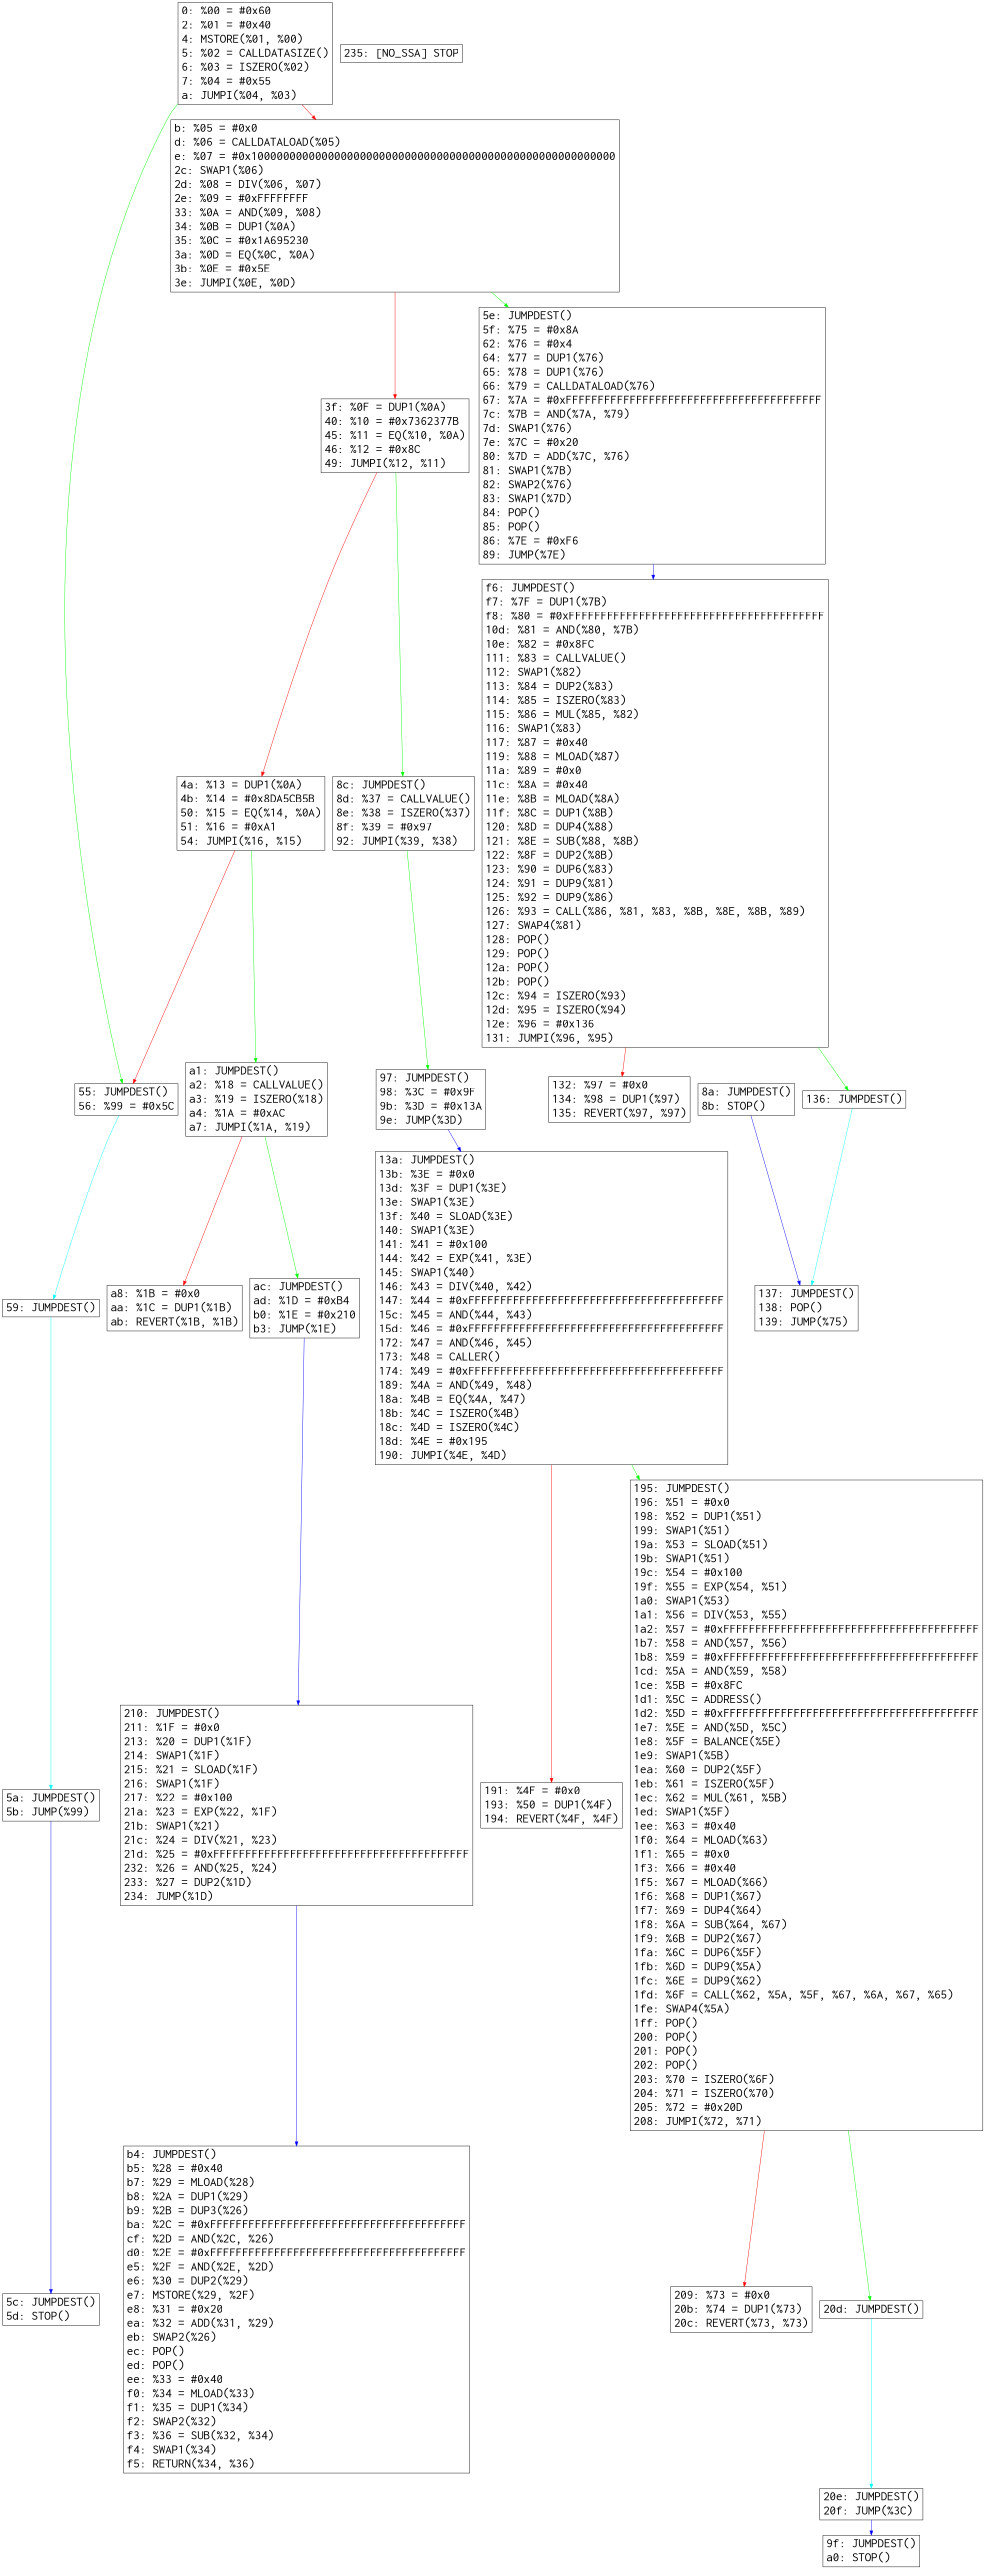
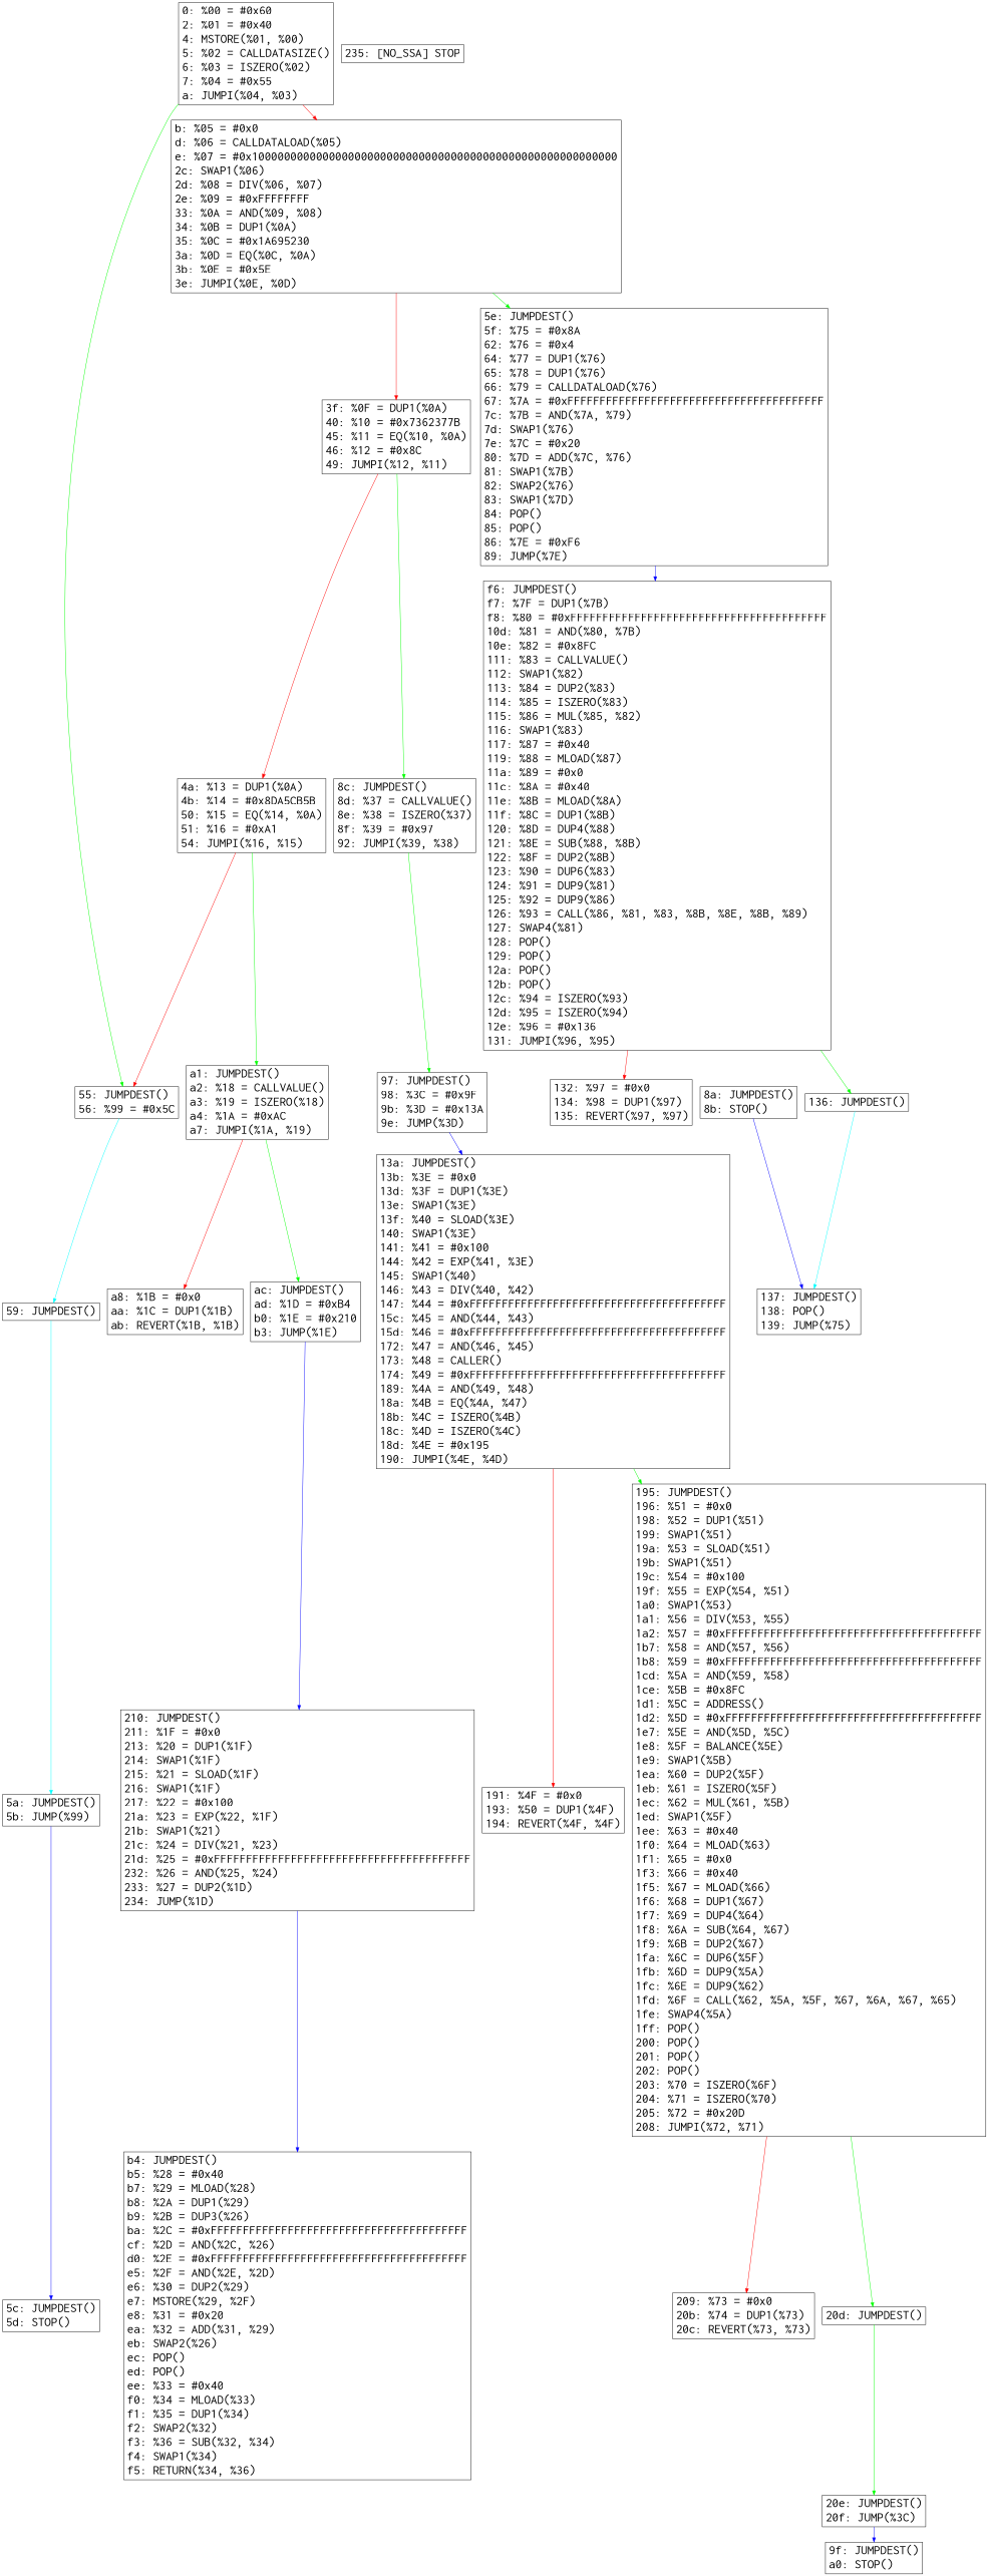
  digraph {
    node [fontname=Courier fontsize=30.0 rank=same shape=box]
    edge [color=green]
    n1 [label="0: %00 = #0x60\l2: %01 = #0x40\l4: MSTORE(%01, %00)\l5: %02 = CALLDATASIZE()\l6: %03 = ISZERO(%02)\l7: %04 = #0x55\la: JUMPI(%04, %03)\l"]
    n2 [label="b: %05 = #0x0\ld: %06 = CALLDATALOAD(%05)\le: %07 = #0x100000000000000000000000000000000000000000000000000000000\l2c: SWAP1(%06)\l2d: %08 = DIV(%06, %07)\l2e: %09 = #0xFFFFFFFF\l33: %0A = AND(%09, %08)\l34: %0B = DUP1(%0A)\l35: %0C = #0x1A695230\l3a: %0D = EQ(%0C, %0A)\l3b: %0E = #0x5E\l3e: JUMPI(%0E, %0D)\l"]
    n3 [label="3f: %0F = DUP1(%0A)\l40: %10 = #0x7362377B\l45: %11 = EQ(%10, %0A)\l46: %12 = #0x8C\l49: JUMPI(%12, %11)\l"]
    n4 [label="4a: %13 = DUP1(%0A)\l4b: %14 = #0x8DA5CB5B\l50: %15 = EQ(%14, %0A)\l51: %16 = #0xA1\l54: JUMPI(%16, %15)\l"]
    n5 [label="55: JUMPDEST()\l56: %99 = #0x5C\l"]
    n6 [label="59: JUMPDEST()\l"]
    n7 [label="5a: JUMPDEST()\l5b: JUMP(%99)\l"]
    n8 [label="5c: JUMPDEST()\l5d: STOP()\l"]
    n9 [label="5e: JUMPDEST()\l5f: %75 = #0x8A\l62: %76 = #0x4\l64: %77 = DUP1(%76)\l65: %78 = DUP1(%76)\l66: %79 = CALLDATALOAD(%76)\l67: %7A = #0xFFFFFFFFFFFFFFFFFFFFFFFFFFFFFFFFFFFFFFFF\l7c: %7B = AND(%7A, %79)\l7d: SWAP1(%76)\l7e: %7C = #0x20\l80: %7D = ADD(%7C, %76)\l81: SWAP1(%7B)\l82: SWAP2(%76)\l83: SWAP1(%7D)\l84: POP()\l85: POP()\l86: %7E = #0xF6\l89: JUMP(%7E)\l"]
    n10 [label="8a: JUMPDEST()\l8b: STOP()\l"]
    n11 [label="8c: JUMPDEST()\l8d: %37 = CALLVALUE()\l8e: %38 = ISZERO(%37)\l8f: %39 = #0x97\l92: JUMPI(%39, %38)\l"]
    n12 [label="97: JUMPDEST()\l98: %3C = #0x9F\l9b: %3D = #0x13A\l9e: JUMP(%3D)\l"]
    n13 [label="9f: JUMPDEST()\la0: STOP()\l"]
    n14 [label="a1: JUMPDEST()\la2: %18 = CALLVALUE()\la3: %19 = ISZERO(%18)\la4: %1A = #0xAC\la7: JUMPI(%1A, %19)\l"]
    n15 [label="a8: %1B = #0x0\laa: %1C = DUP1(%1B)\lab: REVERT(%1B, %1B)\l"]
    n16 [label="ac: JUMPDEST()\lad: %1D = #0xB4\lb0: %1E = #0x210\lb3: JUMP(%1E)\l"]
    n17 [label="b4: JUMPDEST()\lb5: %28 = #0x40\lb7: %29 = MLOAD(%28)\lb8: %2A = DUP1(%29)\lb9: %2B = DUP3(%26)\lba: %2C = #0xFFFFFFFFFFFFFFFFFFFFFFFFFFFFFFFFFFFFFFFF\lcf: %2D = AND(%2C, %26)\ld0: %2E = #0xFFFFFFFFFFFFFFFFFFFFFFFFFFFFFFFFFFFFFFFF\le5: %2F = AND(%2E, %2D)\le6: %30 = DUP2(%29)\le7: MSTORE(%29, %2F)\le8: %31 = #0x20\lea: %32 = ADD(%31, %29)\leb: SWAP2(%26)\lec: POP()\led: POP()\lee: %33 = #0x40\lf0: %34 = MLOAD(%33)\lf1: %35 = DUP1(%34)\lf2: SWAP2(%32)\lf3: %36 = SUB(%32, %34)\lf4: SWAP1(%34)\lf5: RETURN(%34, %36)\l"]
    n18 [label="f6: JUMPDEST()\lf7: %7F = DUP1(%7B)\lf8: %80 = #0xFFFFFFFFFFFFFFFFFFFFFFFFFFFFFFFFFFFFFFFF\l10d: %81 = AND(%80, %7B)\l10e: %82 = #0x8FC\l111: %83 = CALLVALUE()\l112: SWAP1(%82)\l113: %84 = DUP2(%83)\l114: %85 = ISZERO(%83)\l115: %86 = MUL(%85, %82)\l116: SWAP1(%83)\l117: %87 = #0x40\l119: %88 = MLOAD(%87)\l11a: %89 = #0x0\l11c: %8A = #0x40\l11e: %8B = MLOAD(%8A)\l11f: %8C = DUP1(%8B)\l120: %8D = DUP4(%88)\l121: %8E = SUB(%88, %8B)\l122: %8F = DUP2(%8B)\l123: %90 = DUP6(%83)\l124: %91 = DUP9(%81)\l125: %92 = DUP9(%86)\l126: %93 = CALL(%86, %81, %83, %8B, %8E, %8B, %89)\l127: SWAP4(%81)\l128: POP()\l129: POP()\l12a: POP()\l12b: POP()\l12c: %94 = ISZERO(%93)\l12d: %95 = ISZERO(%94)\l12e: %96 = #0x136\l131: JUMPI(%96, %95)\l"]
    n19 [label="132: %97 = #0x0\l134: %98 = DUP1(%97)\l135: REVERT(%97, %97)\l"]
    n20 [label="136: JUMPDEST()\l"]
    n21 [label="137: JUMPDEST()\l138: POP()\l139: JUMP(%75)\l"]
    n22 [label="13a: JUMPDEST()\l13b: %3E = #0x0\l13d: %3F = DUP1(%3E)\l13e: SWAP1(%3E)\l13f: %40 = SLOAD(%3E)\l140: SWAP1(%3E)\l141: %41 = #0x100\l144: %42 = EXP(%41, %3E)\l145: SWAP1(%40)\l146: %43 = DIV(%40, %42)\l147: %44 = #0xFFFFFFFFFFFFFFFFFFFFFFFFFFFFFFFFFFFFFFFF\l15c: %45 = AND(%44, %43)\l15d: %46 = #0xFFFFFFFFFFFFFFFFFFFFFFFFFFFFFFFFFFFFFFFF\l172: %47 = AND(%46, %45)\l173: %48 = CALLER()\l174: %49 = #0xFFFFFFFFFFFFFFFFFFFFFFFFFFFFFFFFFFFFFFFF\l189: %4A = AND(%49, %48)\l18a: %4B = EQ(%4A, %47)\l18b: %4C = ISZERO(%4B)\l18c: %4D = ISZERO(%4C)\l18d: %4E = #0x195\l190: JUMPI(%4E, %4D)\l"]
    n23 [label="191: %4F = #0x0\l193: %50 = DUP1(%4F)\l194: REVERT(%4F, %4F)\l"]
    n24 [label="195: JUMPDEST()\l196: %51 = #0x0\l198: %52 = DUP1(%51)\l199: SWAP1(%51)\l19a: %53 = SLOAD(%51)\l19b: SWAP1(%51)\l19c: %54 = #0x100\l19f: %55 = EXP(%54, %51)\l1a0: SWAP1(%53)\l1a1: %56 = DIV(%53, %55)\l1a2: %57 = #0xFFFFFFFFFFFFFFFFFFFFFFFFFFFFFFFFFFFFFFFF\l1b7: %58 = AND(%57, %56)\l1b8: %59 = #0xFFFFFFFFFFFFFFFFFFFFFFFFFFFFFFFFFFFFFFFF\l1cd: %5A = AND(%59, %58)\l1ce: %5B = #0x8FC\l1d1: %5C = ADDRESS()\l1d2: %5D = #0xFFFFFFFFFFFFFFFFFFFFFFFFFFFFFFFFFFFFFFFF\l1e7: %5E = AND(%5D, %5C)\l1e8: %5F = BALANCE(%5E)\l1e9: SWAP1(%5B)\l1ea: %60 = DUP2(%5F)\l1eb: %61 = ISZERO(%5F)\l1ec: %62 = MUL(%61, %5B)\l1ed: SWAP1(%5F)\l1ee: %63 = #0x40\l1f0: %64 = MLOAD(%63)\l1f1: %65 = #0x0\l1f3: %66 = #0x40\l1f5: %67 = MLOAD(%66)\l1f6: %68 = DUP1(%67)\l1f7: %69 = DUP4(%64)\l1f8: %6A = SUB(%64, %67)\l1f9: %6B = DUP2(%67)\l1fa: %6C = DUP6(%5F)\l1fb: %6D = DUP9(%5A)\l1fc: %6E = DUP9(%62)\l1fd: %6F = CALL(%62, %5A, %5F, %67, %6A, %67, %65)\l1fe: SWAP4(%5A)\l1ff: POP()\l200: POP()\l201: POP()\l202: POP()\l203: %70 = ISZERO(%6F)\l204: %71 = ISZERO(%70)\l205: %72 = #0x20D\l208: JUMPI(%72, %71)\l"]
    n25 [label="209: %73 = #0x0\l20b: %74 = DUP1(%73)\l20c: REVERT(%73, %73)\l"]
    n26 [label="20d: JUMPDEST()\l"]
    n27 [label="20e: JUMPDEST()\l20f: JUMP(%3C)\l"]
    n28 [label="210: JUMPDEST()\l211: %1F = #0x0\l213: %20 = DUP1(%1F)\l214: SWAP1(%1F)\l215: %21 = SLOAD(%1F)\l216: SWAP1(%1F)\l217: %22 = #0x100\l21a: %23 = EXP(%22, %1F)\l21b: SWAP1(%21)\l21c: %24 = DIV(%21, %23)\l21d: %25 = #0xFFFFFFFFFFFFFFFFFFFFFFFFFFFFFFFFFFFFFFFF\l232: %26 = AND(%25, %24)\l233: %27 = DUP2(%1D)\l234: JUMP(%1D)\l"]
    n29 [label="235: [NO_SSA] STOP\l"]
    subgraph sub_1 {
      n1
      n2
      n3
      n4
      n5
      n6
      n7
      n8
      n9
      n10
      n11
      n12
      n13
      n14
      n15
      n16
      n17
      n18
      n19
      n20
      n21
      n22
      n23
      n24
      n25
      n26
      n27
      n28
      n29
    }
    n1 -> n2 [color=red]
    n1 -> n5
    n2 -> n3 [color=red]
    n2 -> n9
    n3 -> n4 [color=red]
    n3 -> n11
    n4 -> n5 [color=red]
    n4 -> n14
    n5 -> n6 [color=cyan]
    n6 -> n7 [color=cyan]
    n7 -> n8 [color=blue]
    n9 -> n18 [color=blue]
    n10 -> n21 [color=blue]
    n11 -> n12
    n12 -> n22 [color=blue]
    n14 -> n15 [color=red]
    n14 -> n16
    n16 -> n28 [color=blue]
    n18 -> n19 [color=red]
    n18 -> n20
    n20 -> n21 [color=cyan]
    n22 -> n23 [color=red]
    n22 -> n24
    n24 -> n25 [color=red]
    n24 -> n26
-   n26 -> n27 [color=cyan]
+   n26 -> n27
    n27 -> n13 [color=blue]
    n28 -> n17 [color=blue]
  }
